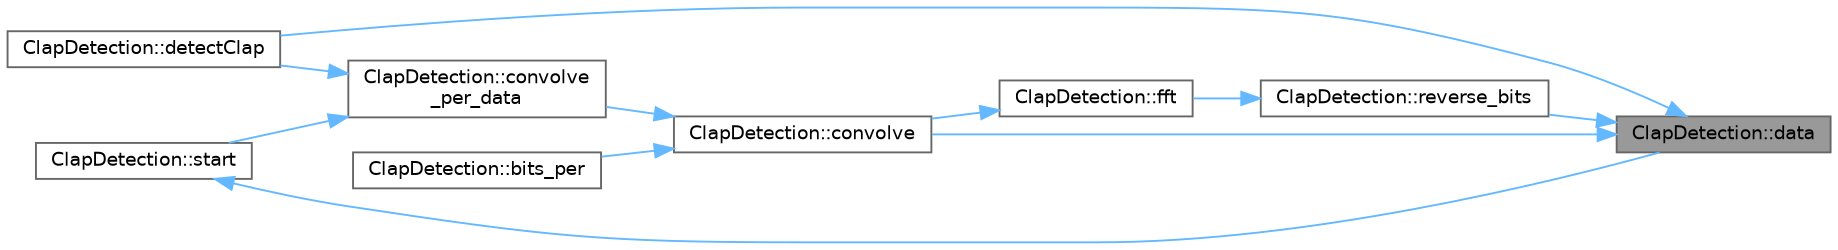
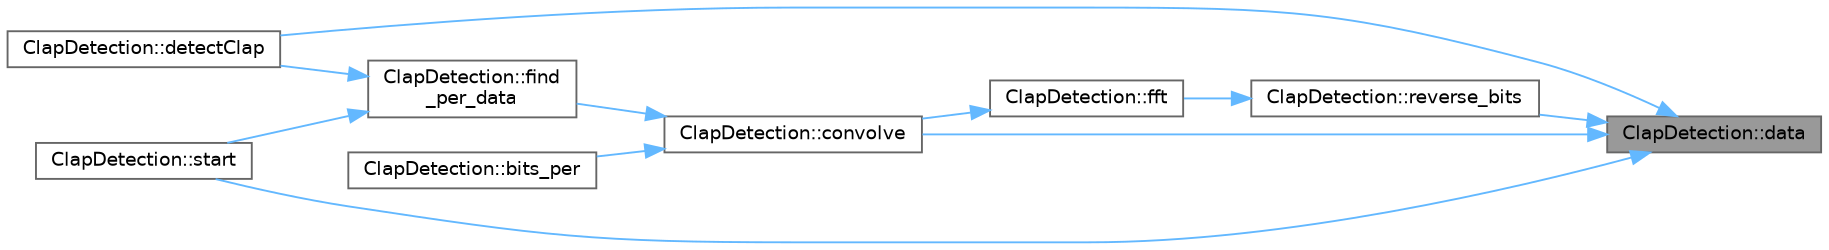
  digraph {
    rankdir=RL
    node [color=grey40 fillcolor=white fontname=Helvetica fontsize=10 shape=box style=filled]
    edge [color=steelblue1 dir=back fontname=Helvetica fontsize=10 labelfontname=Helvetica labelfontsize=10 style=solid]
    n1 [color=gray40 fillcolor=grey60 fontcolor=black height=0.2 label="ClapDetection::data" width=0.4]
    n2 [height=0.2 label="ClapDetection::convolve" width=0.4]
    n3 [height=0.2 label="ClapDetection::detectClap" width=0.4]
    n4 [height=0.2 label="ClapDetection::start" width=0.4]
    n5 [height=0.2 label="ClapDetection::reverse_bits" width=0.4]
    n6 [height=0.2 label="ClapDetection::bits_per" width=0.4]
-   n7 [height=0.2 label="ClapDetection::convolve\l_per_data" width=0.4]
+   n7 [height=0.2 label="ClapDetection::find\l_per_data" width=0.4]
    n8 [height=0.2 label="ClapDetection::fft" width=0.4]
    n1 -> n2
    n1 -> n3
-   n4 -> n1
+   n1 -> n4
    n1 -> n5
    n2 -> n6
    n2 -> n7
    n5 -> n8
    n7 -> n3
    n7 -> n4
    n8 -> n2
  }
